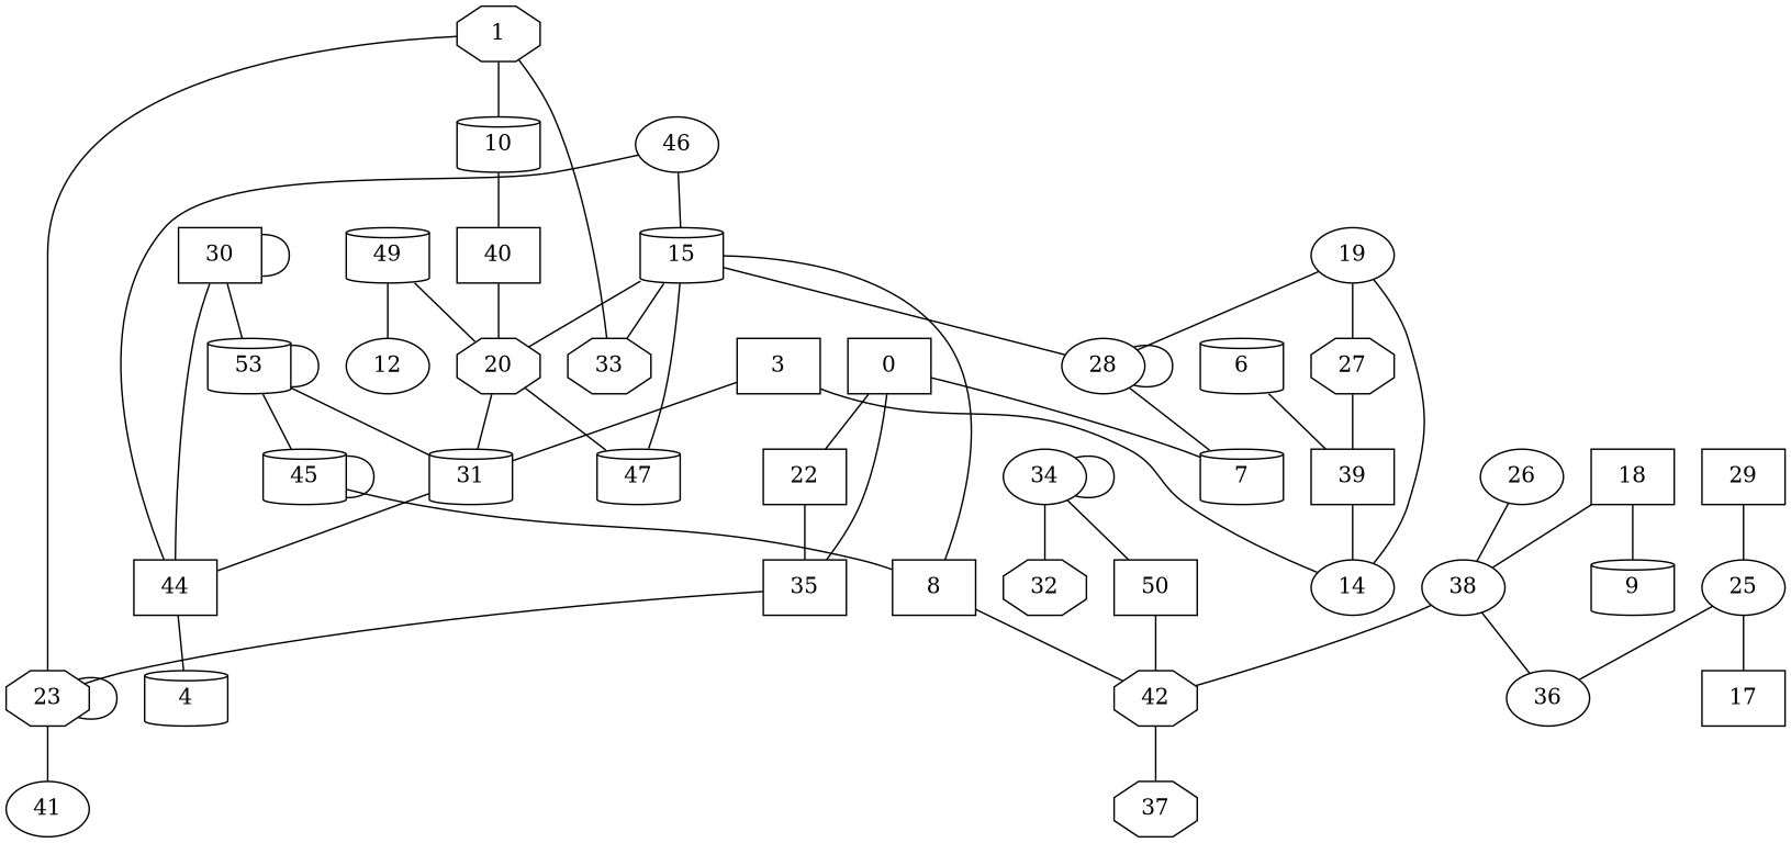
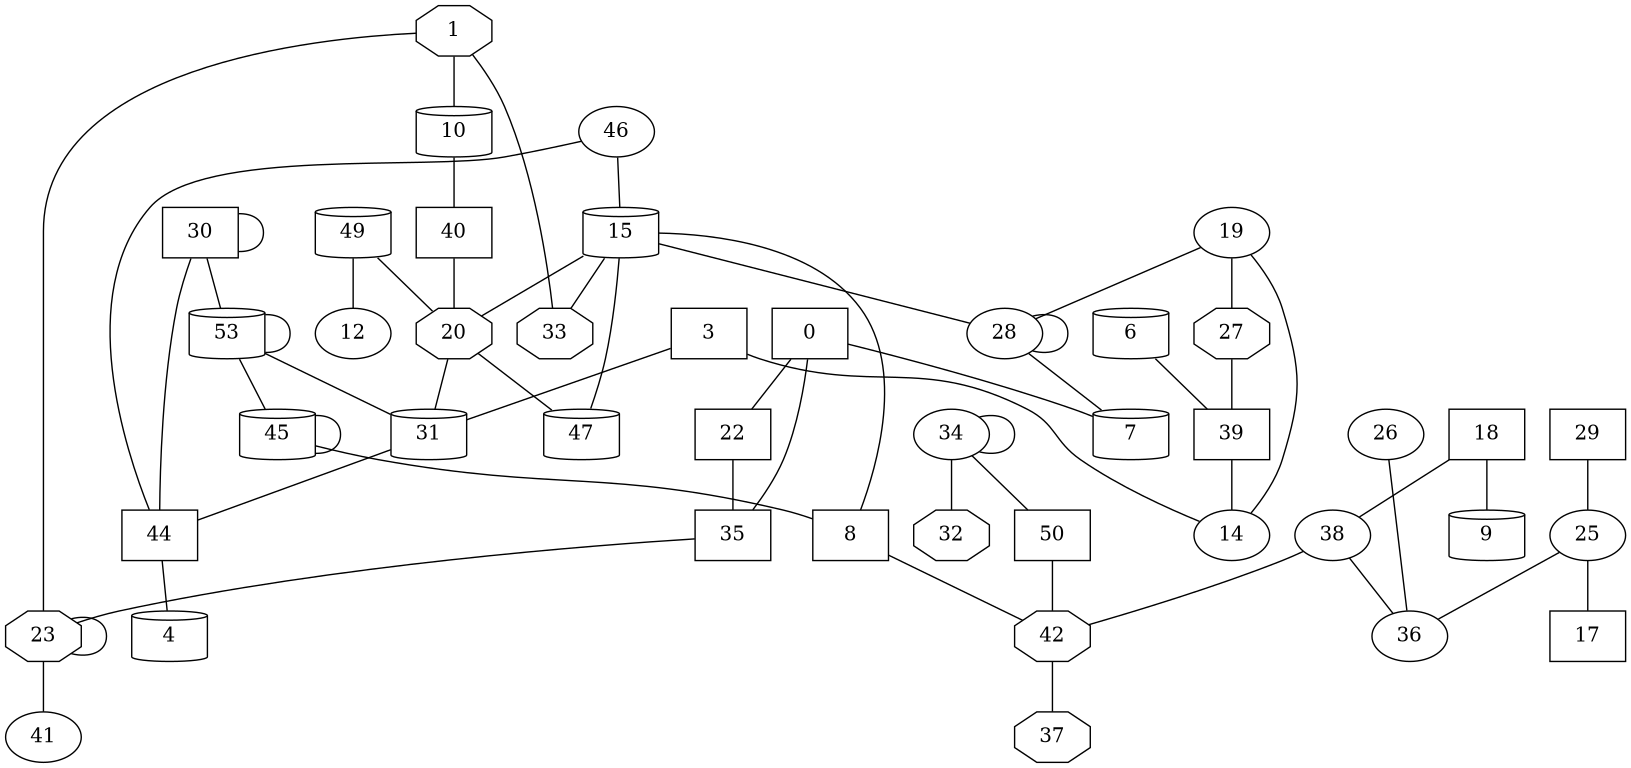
  graph {
    node [shape=box]
    42 [shape=octagon]
    37 [shape=octagon]
    28 [shape=ellipse]
    7 [shape=cylinder]
    25 [shape=ellipse]
    29
    17
    36 [shape=ellipse]
    45 [shape=cylinder]
    8
    23 [shape=octagon]
    35
    41 [shape=ellipse]
    49 [shape=cylinder]
    20 [shape=octagon]
    12 [shape=ellipse]
    31 [shape=cylinder]
    47 [shape=cylinder]
    44
    15 [shape=cylinder]
    4 [shape=cylinder]
    33 [shape=octagon]
    14 [shape=ellipse]
    19 [shape=ellipse]
    27 [shape=octagon]
    39
    34 [shape=ellipse]
    32 [shape=octagon]
    50
    38 [shape=ellipse]
    0
    22
    18
    9 [shape=cylinder]
    30
    n36 [label=53 shape=cylinder]
    3
    10 [shape=cylinder]
    40
    1 [shape=octagon]
    46 [shape=ellipse]
    6 [shape=cylinder]
    26 [shape=ellipse]
    42 -- 37
    28 -- 28
    28 -- 7
    25 -- 17
    25 -- 36
    29 -- 25
    45 -- 45
    45 -- 8
    8 -- 42
    23 -- 23
    23 -- 41
    35 -- 23
    49 -- 20
    49 -- 12
    20 -- 31
    20 -- 47
    31 -- 44
    47 -- 15
    44 -- 4
    15 -- 28
    15 -- 8
    15 -- 20
    15 -- 33
    14 -- 19
    19 -- 28
    19 -- 27
    27 -- 39
    39 -- 14
    34 -- 34
    34 -- 32
    34 -- 50
    50 -- 42
    38 -- 42
    38 -- 36
    0 -- 7
    0 -- 35
    0 -- 22
    22 -- 35
    18 -- 38
    18 -- 9
    30 -- 44
    30 -- 30
    30 -- n36
    n36 -- 45
    n36 -- 31
    n36 -- n36
    3 -- 31
    3 -- 14
    10 -- 40
    40 -- 20
    1 -- 23
    1 -- 33
    1 -- 10
    46 -- 44
    46 -- 15
    6 -- 39
-   26 -- 38
+   26 -- 36
  }
